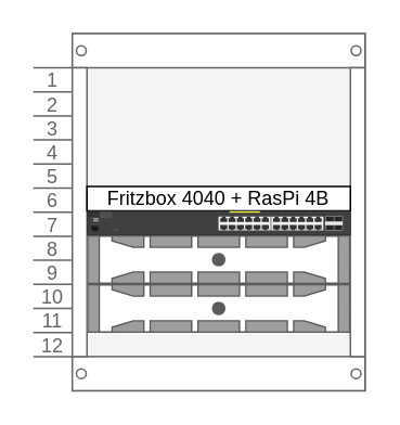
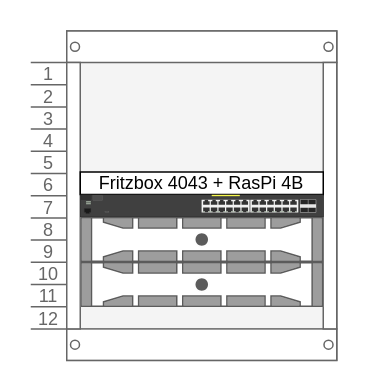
  <mxCell id="0" />
  <mxCell id="1" parent="0" />
  <mxCell id="2" value="" style="strokeColor=#666666;html=1;verticalLabelPosition=bottom;labelBackgroundColor=#ffffff;verticalAlign=top;outlineConnect=0;shadow=0;dashed=0;shape=mxgraph.rackGeneral.rackCabinet3;fillColor2=#f4f4f4;container=1;collapsible=0;childLayout=rack;allowGaps=1;marginLeft=33;marginRight=9;marginTop=21;marginBottom=22;textColor=#666666;numDisp=ascend;" vertex="1" parent="1"><mxGeometry x="20" y="20" width="204" height="219" as="geometry" /></mxCell>
- <mxCell id="3" value="Fritzbox 4040 + RasPi 4B" style="rounded=0;whiteSpace=wrap;html=1;" vertex="1" parent="2"><mxGeometry x="33" y="94" width="162" height="15" as="geometry" /></mxCell>
+ <mxCell id="3" value="Fritzbox 4043 + RasPi 4B" style="rounded=0;whiteSpace=wrap;html=1;" vertex="1" parent="2"><mxGeometry x="33" y="94" width="162" height="15" as="geometry" /></mxCell>
  <mxCell id="4" value="" style="html=1;verticalLabelPosition=bottom;verticalAlign=top;outlineConnect=0;shadow=0;dashed=0;shape=mxgraph.rack.hpe_aruba.switches.j9773a_2530_24g_poeplus_switch;" vertex="1" parent="2"><mxGeometry x="33" y="109" width="162" height="15" as="geometry" /></mxCell>
  <mxCell id="5" value="" style="strokeColor=#666666;html=1;labelPosition=right;align=left;spacingLeft=15;shadow=0;dashed=0;outlineConnect=0;shape=mxgraph.rack.dell.dell_poweredge_2u;" vertex="1" parent="2"><mxGeometry x="33" y="124" width="162" height="30" as="geometry" /></mxCell>
  <mxCell id="6" value="" style="strokeColor=#666666;html=1;labelPosition=right;align=left;spacingLeft=15;shadow=0;dashed=0;outlineConnect=0;shape=mxgraph.rack.dell.dell_poweredge_2u;" vertex="1" parent="2"><mxGeometry x="33" y="154" width="162" height="30" as="geometry" /></mxCell>
